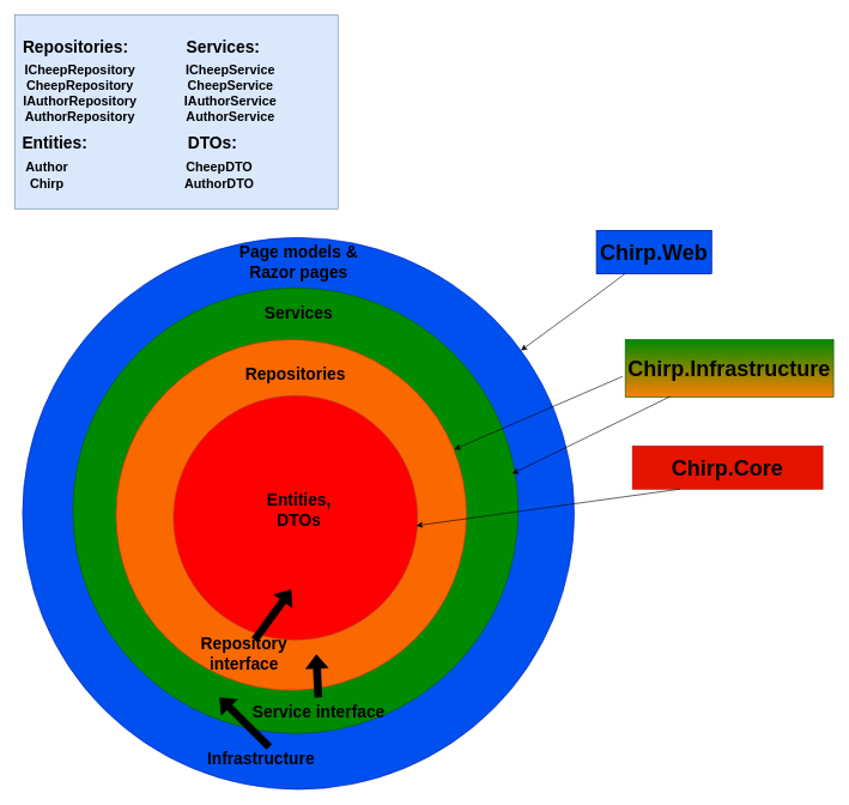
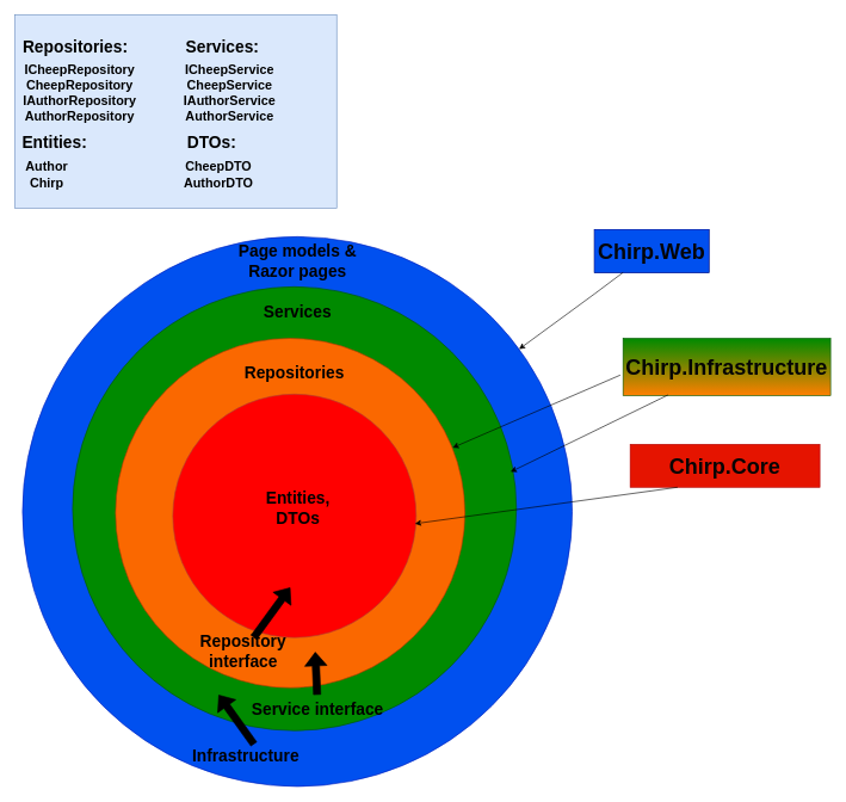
  <mxCell id="0" />
  <mxCell id="1" parent="0" />
  <mxCell id="2" value="" style="rounded=0;whiteSpace=wrap;html=1;fontStyle=1" parent="1" vertex="1"><mxGeometry x="830" y="320" width="160" height="60" as="geometry" /></mxCell>
  <mxCell id="3" value="" style="ellipse;whiteSpace=wrap;html=1;aspect=fixed;fillColor=#0050ef;strokeColor=#001DBC;fontColor=#ffffff;fontStyle=1" parent="1" vertex="1"><mxGeometry x="31" y="330" width="768" height="768" as="geometry" /></mxCell>
  <mxCell id="4" value="" style="ellipse;whiteSpace=wrap;html=1;aspect=fixed;fillColor=#008a00;strokeColor=#005700;fontColor=#ffffff;fontStyle=1" parent="1" vertex="1"><mxGeometry x="101" y="400" width="620" height="620" as="geometry" /></mxCell>
  <mxCell id="5" value="" style="ellipse;whiteSpace=wrap;html=1;aspect=fixed;fillColor=#fa6800;strokeColor=#C73500;fontColor=#000000;fontStyle=1" parent="1" vertex="1"><mxGeometry x="161" y="472" width="488" height="488" as="geometry" /></mxCell>
  <mxCell id="6" value="" style="ellipse;whiteSpace=wrap;html=1;aspect=fixed;fillColor=#FF0000;strokeColor=#ae4132;fontStyle=1" parent="1" vertex="1"><mxGeometry x="241" y="550" width="340" height="340" as="geometry" /></mxCell>
  <mxCell id="7" value="&lt;font style=&quot;font-size: 23px;&quot;&gt;Page models &amp;amp; Razor pages&lt;/font&gt;" style="text;html=1;align=center;verticalAlign=middle;whiteSpace=wrap;rounded=0;strokeWidth=13;fontStyle=1" parent="1" vertex="1"><mxGeometry x="314" y="320" width="203" height="90" as="geometry" /></mxCell>
  <mxCell id="8" value="&lt;font style=&quot;font-size: 23px;&quot;&gt;Repositories&lt;/font&gt;" style="text;html=1;align=center;verticalAlign=middle;whiteSpace=wrap;rounded=0;fontStyle=1" parent="1" vertex="1"><mxGeometry x="331" y="490" width="160" height="60" as="geometry" /></mxCell>
  <mxCell id="9" value="&lt;font style=&quot;font-size: 23px;&quot;&gt;Services&lt;/font&gt;" style="text;html=1;align=center;verticalAlign=middle;whiteSpace=wrap;rounded=0;fontStyle=1" parent="1" vertex="1"><mxGeometry x="353" y="410" width="125" height="50" as="geometry" /></mxCell>
  <mxCell id="10" value="&lt;font style=&quot;font-size: 30px;&quot; color=&quot;#050505&quot;&gt;Chirp.Web&lt;/font&gt;" style="text;html=1;align=center;verticalAlign=middle;whiteSpace=wrap;rounded=0;fillColor=#0050ef;fontColor=#ffffff;strokeColor=#001DBC;fontStyle=1" parent="1" vertex="1"><mxGeometry x="830" y="320" width="160" height="60" as="geometry" /></mxCell>
  <mxCell id="11" value="" style="endArrow=classic;html=1;rounded=0;fontStyle=1" parent="1" source="10" target="3" edge="1"><mxGeometry width="50" height="50" relative="1" as="geometry"><mxPoint x="780" y="450" as="sourcePoint" /><mxPoint x="850" y="390" as="targetPoint" /><Array as="points"><mxPoint x="830" y="410" /></Array></mxGeometry></mxCell>
  <mxCell id="12" value="&lt;font style=&quot;font-size: 30px;&quot; color=&quot;#050505&quot;&gt;Chirp.Infrastructure&lt;/font&gt;" style="text;html=1;align=center;verticalAlign=middle;whiteSpace=wrap;rounded=0;fillColor=#008a00;fontColor=#ffffff;strokeColor=#005700;gradientColor=#FF8000;fontStyle=1" parent="1" vertex="1"><mxGeometry x="870" y="472" width="290" height="80" as="geometry" /></mxCell>
  <mxCell id="13" value="" style="endArrow=classic;html=1;rounded=0;entryX=0.965;entryY=0.313;entryDx=0;entryDy=0;entryPerimeter=0;exitX=-0.013;exitY=0.641;exitDx=0;exitDy=0;exitPerimeter=0;fontStyle=1" parent="1" source="12" target="5" edge="1"><mxGeometry width="50" height="50" relative="1" as="geometry"><mxPoint x="610" y="710" as="sourcePoint" /><mxPoint x="660" y="660" as="targetPoint" /></mxGeometry></mxCell>
  <mxCell id="14" value="" style="endArrow=classic;html=1;rounded=0;entryX=0.987;entryY=0.417;entryDx=0;entryDy=0;entryPerimeter=0;exitX=0.217;exitY=0.988;exitDx=0;exitDy=0;exitPerimeter=0;fontStyle=1" parent="1" source="12" target="4" edge="1"><mxGeometry width="50" height="50" relative="1" as="geometry"><mxPoint x="610" y="710" as="sourcePoint" /><mxPoint x="660" y="660" as="targetPoint" /></mxGeometry></mxCell>
  <mxCell id="15" value="&lt;font style=&quot;font-size: 23px;&quot;&gt;Entities, DTOs&lt;/font&gt;" style="text;html=1;align=center;verticalAlign=middle;whiteSpace=wrap;rounded=0;fontStyle=1" parent="1" vertex="1"><mxGeometry x="365.5" y="685" width="100" height="50" as="geometry" /></mxCell>
  <mxCell id="16" value="&lt;font color=&quot;#050505&quot;&gt;&lt;span style=&quot;font-size: 30px;&quot;&gt;Chirp.Core&lt;/span&gt;&lt;/font&gt;" style="text;html=1;align=center;verticalAlign=middle;whiteSpace=wrap;rounded=0;fillColor=#e51400;fontColor=#ffffff;strokeColor=#B20000;fontStyle=1" parent="1" vertex="1"><mxGeometry x="880" y="620" width="265" height="60" as="geometry" /></mxCell>
  <mxCell id="17" value="" style="endArrow=classic;html=1;rounded=0;exitX=0.25;exitY=1;exitDx=0;exitDy=0;entryX=0.995;entryY=0.532;entryDx=0;entryDy=0;entryPerimeter=0;fontStyle=1" parent="1" source="16" target="6" edge="1"><mxGeometry width="50" height="50" relative="1" as="geometry"><mxPoint x="550" y="750" as="sourcePoint" /><mxPoint x="600" y="700" as="targetPoint" /></mxGeometry></mxCell>
- <mxCell id="18" value="&lt;font style=&quot;font-size: 23px;&quot;&gt;Infrastructure&lt;/font&gt;" style="text;html=1;align=center;verticalAlign=middle;whiteSpace=wrap;rounded=0;fontStyle=1" parent="1" vertex="1"><mxGeometry x="288" y="1040" width="150" height="30" as="geometry" /></mxCell>
+ <mxCell id="18" value="&lt;font style=&quot;font-size: 23px;&quot;&gt;Infrastructure&lt;/font&gt;" style="text;html=1;align=center;verticalAlign=middle;whiteSpace=wrap;rounded=0;fontStyle=1" parent="1" vertex="1"><mxGeometry x="268" y="1040" width="150" height="30" as="geometry" /></mxCell>
  <mxCell id="19" value="" style="shape=flexArrow;endArrow=classic;html=1;rounded=0;fillColor=#000000;exitX=0.576;exitY=-0.033;exitDx=0;exitDy=0;exitPerimeter=0;fontStyle=1" parent="1" source="18" edge="1"><mxGeometry width="50" height="50" relative="1" as="geometry"><mxPoint x="440" y="1030" as="sourcePoint" /><mxPoint x="305" y="970" as="targetPoint" /></mxGeometry></mxCell>
  <mxCell id="20" value="&lt;font style=&quot;font-size: 23px;&quot;&gt;Repository interface&lt;/font&gt;" style="text;html=1;align=center;verticalAlign=middle;whiteSpace=wrap;rounded=0;fontStyle=1" parent="1" vertex="1"><mxGeometry x="241" y="890" width="197" height="40" as="geometry" /></mxCell>
  <mxCell id="21" value="" style="shape=flexArrow;endArrow=classic;html=1;rounded=0;fillColor=#000000;fontStyle=1" parent="1" source="20" edge="1"><mxGeometry width="50" height="50" relative="1" as="geometry"><mxPoint x="440" y="840" as="sourcePoint" /><mxPoint x="405" y="820" as="targetPoint" /></mxGeometry></mxCell>
  <mxCell id="22" value="&lt;font style=&quot;font-size: 23px;&quot;&gt;Service interface&lt;/font&gt;" style="text;html=1;align=center;verticalAlign=middle;whiteSpace=wrap;rounded=0;fontStyle=1" parent="1" vertex="1"><mxGeometry x="340" y="970" width="207" height="40" as="geometry" /></mxCell>
  <mxCell id="23" value="" style="shape=flexArrow;endArrow=classic;html=1;rounded=0;fillColor=#000000;fontStyle=1" parent="1" source="22" edge="1"><mxGeometry width="50" height="50" relative="1" as="geometry"><mxPoint x="491" y="960" as="sourcePoint" /><mxPoint x="440" y="910" as="targetPoint" /></mxGeometry></mxCell>
  <mxCell id="24" value="" style="rounded=0;whiteSpace=wrap;html=1;fillColor=#dae8fc;strokeColor=#6c8ebf;" parent="1" vertex="1"><mxGeometry x="20" y="20" width="450" height="270" as="geometry" /></mxCell>
  <mxCell id="25" value="&lt;font style=&quot;font-size: 23px;&quot;&gt;Repositories:&lt;/font&gt;" style="text;html=1;align=center;verticalAlign=middle;whiteSpace=wrap;rounded=0;labelBorderColor=none;fontStyle=1" parent="1" vertex="1"><mxGeometry x="30" y="40" width="150" height="50" as="geometry" /></mxCell>
  <mxCell id="26" value="&lt;font style=&quot;font-size: 18px;&quot;&gt;ICheepRepository&lt;/font&gt;&lt;div&gt;&lt;font style=&quot;font-size: 18px;&quot;&gt;CheepRepository&lt;/font&gt;&lt;/div&gt;&lt;div&gt;&lt;font style=&quot;font-size: 18px;&quot;&gt;IAuthorRepository&lt;/font&gt;&lt;/div&gt;&lt;div&gt;&lt;font style=&quot;font-size: 18px;&quot;&gt;AuthorRepository&lt;/font&gt;&lt;/div&gt;" style="text;html=1;align=center;verticalAlign=middle;whiteSpace=wrap;rounded=0;labelBorderColor=none;fontStyle=1" parent="1" vertex="1"><mxGeometry x="31" y="90" width="160" height="80" as="geometry" /></mxCell>
  <mxCell id="27" value="&lt;font style=&quot;font-size: 23px;&quot;&gt;Services:&lt;/font&gt;" style="text;html=1;align=center;verticalAlign=middle;whiteSpace=wrap;rounded=0;labelBorderColor=none;fontStyle=1" parent="1" vertex="1"><mxGeometry x="259.5" y="50" width="100.5" height="30" as="geometry" /></mxCell>
  <mxCell id="28" value="&lt;span style=&quot;font-size: 18px;&quot;&gt;ICheepService&lt;/span&gt;&lt;div&gt;&lt;span style=&quot;font-size: 18px; background-color: initial;&quot;&gt;CheepService&lt;/span&gt;&lt;/div&gt;&lt;div&gt;&lt;span style=&quot;font-size: 18px; background-color: initial;&quot;&gt;IAuthorService&lt;/span&gt;&lt;/div&gt;&lt;div&gt;&lt;span style=&quot;font-size: 18px; background-color: initial;&quot;&gt;AuthorService&lt;/span&gt;&lt;/div&gt;" style="text;html=1;align=center;verticalAlign=middle;whiteSpace=wrap;rounded=0;labelBorderColor=none;fontStyle=1" parent="1" vertex="1"><mxGeometry x="259.5" y="90" width="120.5" height="80" as="geometry" /></mxCell>
  <mxCell id="29" value="&lt;font style=&quot;font-size: 23px;&quot;&gt;Entities:&lt;/font&gt;" style="text;html=1;align=center;verticalAlign=middle;whiteSpace=wrap;rounded=0;labelBorderColor=none;fontStyle=1" parent="1" vertex="1"><mxGeometry x="31" y="174" width="90" height="50" as="geometry" /></mxCell>
  <mxCell id="30" value="&lt;span style=&quot;font-size: 18px;&quot;&gt;Author&lt;/span&gt;&lt;div&gt;&lt;span style=&quot;font-size: 18px;&quot;&gt;Chirp&lt;/span&gt;&lt;/div&gt;" style="text;html=1;align=center;verticalAlign=middle;whiteSpace=wrap;rounded=0;labelBorderColor=none;fontStyle=1" parent="1" vertex="1"><mxGeometry x="30" y="224" width="70" height="40" as="geometry" /></mxCell>
  <mxCell id="31" value="&lt;font style=&quot;font-size: 23px;&quot;&gt;DTOs:&lt;/font&gt;" style="text;html=1;align=center;verticalAlign=middle;whiteSpace=wrap;rounded=0;labelBorderColor=none;fontStyle=1" parent="1" vertex="1"><mxGeometry x="259.5" y="174" width="70.5" height="50" as="geometry" /></mxCell>
  <mxCell id="32" value="&lt;span style=&quot;font-size: 18px;&quot;&gt;CheepDTO&lt;/span&gt;&lt;div&gt;&lt;span style=&quot;font-size: 18px;&quot;&gt;AuthorDTO&lt;/span&gt;&lt;/div&gt;" style="text;html=1;align=center;verticalAlign=middle;whiteSpace=wrap;rounded=0;labelBorderColor=none;fontStyle=1" parent="1" vertex="1"><mxGeometry x="259.5" y="224" width="90" height="40" as="geometry" /></mxCell>
